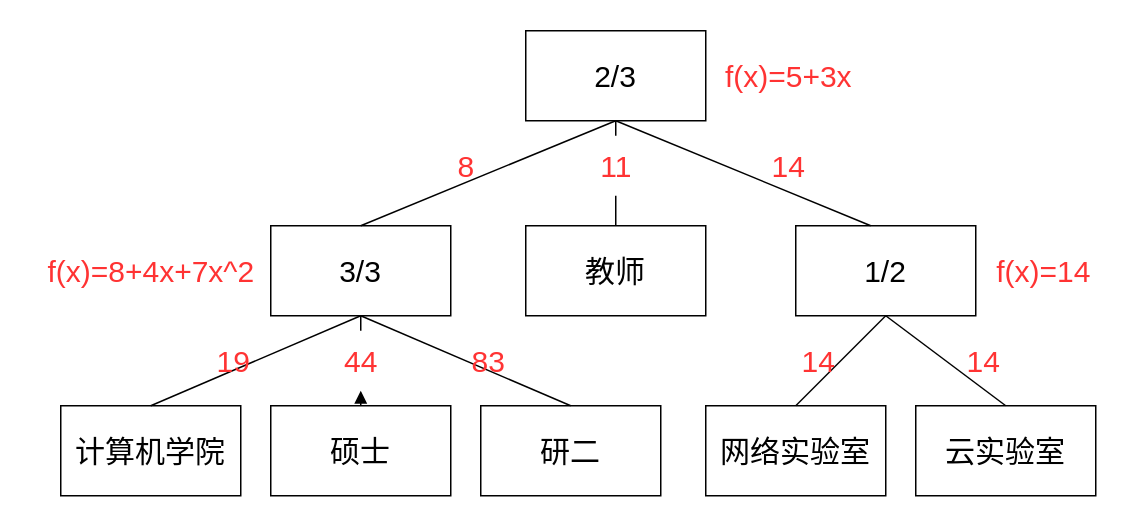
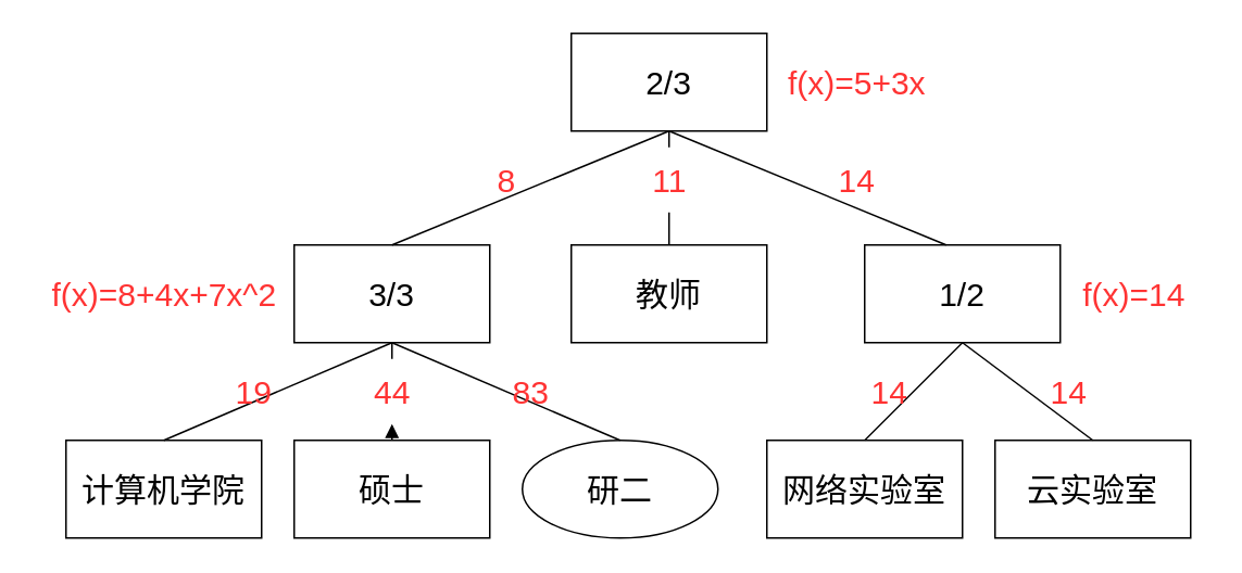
  <mxCell id="0" />
  <mxCell id="1" parent="0" />
  <mxCell id="2" value="2/3" style="rounded=0;whiteSpace=wrap;html=1;fontSize=20;" vertex="1" parent="1"><mxGeometry x="350" y="20" width="120" height="60" as="geometry" /></mxCell>
  <mxCell id="3" value="3/3" style="rounded=0;whiteSpace=wrap;html=1;fontSize=20;" vertex="1" parent="1"><mxGeometry x="180" y="150" width="120" height="60" as="geometry" /></mxCell>
  <mxCell id="4" value="教师" style="rounded=0;whiteSpace=wrap;html=1;fontSize=20;" vertex="1" parent="1"><mxGeometry x="350" y="150" width="120" height="60" as="geometry" /></mxCell>
  <mxCell id="5" value="1/2" style="rounded=0;whiteSpace=wrap;html=1;fontSize=20;" vertex="1" parent="1"><mxGeometry x="530" y="150" width="120" height="60" as="geometry" /></mxCell>
  <mxCell id="6" value="计算机学院" style="rounded=0;whiteSpace=wrap;html=1;fontSize=20;" vertex="1" parent="1"><mxGeometry x="40" y="270" width="120" height="60" as="geometry" /></mxCell>
  <mxCell id="7" value="硕士" style="rounded=0;whiteSpace=wrap;html=1;fontSize=20;" vertex="1" parent="1"><mxGeometry x="180" y="270" width="120" height="60" as="geometry" /></mxCell>
- <mxCell id="8" value="研二" style="rounded=0;whiteSpace=wrap;html=1;fontSize=20;" vertex="1" parent="1"><mxGeometry x="320" y="270" width="120" height="60" as="geometry" /></mxCell>
+ <mxCell id="8" value="研二" style="ellipse;whiteSpace=wrap;html=1;fontSize=20;" vertex="1" parent="1"><mxGeometry x="320" y="270" width="120" height="60" as="geometry" /></mxCell>
  <mxCell id="9" value="网络实验室" style="rounded=0;whiteSpace=wrap;html=1;fontSize=20;" vertex="1" parent="1"><mxGeometry x="470" y="270" width="120" height="60" as="geometry" /></mxCell>
  <mxCell id="10" value="云实验室" style="rounded=0;whiteSpace=wrap;html=1;fontSize=20;" vertex="1" parent="1"><mxGeometry x="610" y="270" width="120" height="60" as="geometry" /></mxCell>
  <mxCell id="11" value="" style="endArrow=none;html=1;rounded=0;entryX=0.5;entryY=1;entryDx=0;entryDy=0;exitX=0.5;exitY=0;exitDx=0;exitDy=0;" edge="1" parent="1" source="3" target="2"><mxGeometry width="50" height="50" relative="1" as="geometry"><mxPoint x="340" y="180" as="sourcePoint" /><mxPoint x="390" y="130" as="targetPoint" /><Array as="points" /></mxGeometry></mxCell>
  <mxCell id="12" value="" style="endArrow=none;html=1;rounded=0;exitX=0.5;exitY=0;exitDx=0;exitDy=0;startArrow=none;" edge="1" parent="1" source="24"><mxGeometry width="50" height="50" relative="1" as="geometry"><mxPoint x="360" y="130" as="sourcePoint" /><mxPoint x="410" y="80" as="targetPoint" /></mxGeometry></mxCell>
  <mxCell id="13" value="" style="endArrow=none;html=1;rounded=0;" edge="1" parent="1"><mxGeometry width="50" height="50" relative="1" as="geometry"><mxPoint x="580" y="150" as="sourcePoint" /><mxPoint x="410" y="80" as="targetPoint" /></mxGeometry></mxCell>
  <mxCell id="14" value="" style="endArrow=none;html=1;rounded=0;exitX=0.5;exitY=0;exitDx=0;exitDy=0;entryX=0.5;entryY=1;entryDx=0;entryDy=0;" edge="1" parent="1" source="6" target="3"><mxGeometry width="50" height="50" relative="1" as="geometry"><mxPoint x="130" y="260" as="sourcePoint" /><mxPoint x="180" y="210" as="targetPoint" /></mxGeometry></mxCell>
  <mxCell id="15" value="" style="endArrow=none;html=1;rounded=0;exitX=0.5;exitY=0;exitDx=0;exitDy=0;entryX=0.5;entryY=1;entryDx=0;entryDy=0;startArrow=none;" edge="1" parent="1" source="27" target="3"><mxGeometry width="50" height="50" relative="1" as="geometry"><mxPoint x="340" y="180" as="sourcePoint" /><mxPoint x="230" y="220" as="targetPoint" /></mxGeometry></mxCell>
  <mxCell id="16" value="" style="endArrow=none;html=1;rounded=0;entryX=0.5;entryY=1;entryDx=0;entryDy=0;exitX=0.5;exitY=0;exitDx=0;exitDy=0;" edge="1" parent="1" source="8" target="3"><mxGeometry width="50" height="50" relative="1" as="geometry"><mxPoint x="340" y="180" as="sourcePoint" /><mxPoint x="390" y="130" as="targetPoint" /></mxGeometry></mxCell>
  <mxCell id="17" value="" style="endArrow=none;html=1;rounded=0;entryX=0.5;entryY=1;entryDx=0;entryDy=0;exitX=0.5;exitY=0;exitDx=0;exitDy=0;" edge="1" parent="1" source="9" target="5"><mxGeometry width="50" height="50" relative="1" as="geometry"><mxPoint x="340" y="180" as="sourcePoint" /><mxPoint x="390" y="130" as="targetPoint" /></mxGeometry></mxCell>
  <mxCell id="18" value="" style="endArrow=none;html=1;rounded=0;exitX=0.5;exitY=0;exitDx=0;exitDy=0;" edge="1" parent="1" source="10"><mxGeometry width="50" height="50" relative="1" as="geometry"><mxPoint x="340" y="180" as="sourcePoint" /><mxPoint x="590" y="210" as="targetPoint" /></mxGeometry></mxCell>
  <mxCell id="19" value="&lt;font color=&quot;#ff3333&quot;&gt;f(x)=5+3x&lt;/font&gt;" style="text;html=1;align=center;verticalAlign=middle;resizable=0;points=[];autosize=1;strokeColor=none;fillColor=none;fontSize=20;" vertex="1" parent="1"><mxGeometry x="470" y="30" width="110" height="40" as="geometry" /></mxCell>
  <mxCell id="20" value="f(x)=8+4x+7x^2" style="text;html=1;align=center;verticalAlign=middle;resizable=0;points=[];autosize=1;strokeColor=none;fillColor=none;fontSize=20;fontColor=#FF3333;" vertex="1" parent="1"><mxGeometry x="20" y="160" width="160" height="40" as="geometry" /></mxCell>
  <mxCell id="21" value="f(x)=14" style="text;html=1;align=center;verticalAlign=middle;resizable=0;points=[];autosize=1;strokeColor=none;fillColor=none;fontSize=20;fontColor=#FF3333;" vertex="1" parent="1"><mxGeometry x="650" y="160" width="90" height="40" as="geometry" /></mxCell>
  <mxCell id="22" value="8" style="text;html=1;align=center;verticalAlign=middle;resizable=0;points=[];autosize=1;strokeColor=none;fillColor=none;fontSize=20;fontColor=#FF3333;" vertex="1" parent="1"><mxGeometry x="295" y="90" width="30" height="40" as="geometry" /></mxCell>
  <mxCell id="23" value="14" style="text;html=1;align=center;verticalAlign=middle;resizable=0;points=[];autosize=1;strokeColor=none;fillColor=none;fontSize=20;fontColor=#FF3333;" vertex="1" parent="1"><mxGeometry x="500" y="90" width="50" height="40" as="geometry" /></mxCell>
  <mxCell id="24" value="11" style="text;html=1;align=center;verticalAlign=middle;resizable=0;points=[];autosize=1;strokeColor=none;fillColor=none;fontSize=20;fontColor=#FF3333;" vertex="1" parent="1"><mxGeometry x="390" y="90" width="40" height="40" as="geometry" /></mxCell>
  <mxCell id="25" value="" style="endArrow=none;html=1;rounded=0;exitX=0.5;exitY=0;exitDx=0;exitDy=0;" edge="1" parent="1" source="4" target="24"><mxGeometry width="50" height="50" relative="1" as="geometry"><mxPoint x="410" y="150" as="sourcePoint" /><mxPoint x="410" y="80" as="targetPoint" /></mxGeometry></mxCell>
  <mxCell id="26" value="19" style="text;html=1;align=center;verticalAlign=middle;resizable=0;points=[];autosize=1;strokeColor=none;fillColor=none;fontSize=20;fontColor=#FF3333;" vertex="1" parent="1"><mxGeometry x="130" y="220" width="50" height="40" as="geometry" /></mxCell>
  <mxCell id="27" value="44" style="text;html=1;align=center;verticalAlign=middle;resizable=0;points=[];autosize=1;strokeColor=none;fillColor=none;fontSize=20;fontColor=#FF3333;" vertex="1" parent="1"><mxGeometry x="215" y="220" width="50" height="40" as="geometry" /></mxCell>
  <mxCell id="28" value="" style="endArrow=block;html=1;rounded=0;exitX=0.5;exitY=0;exitDx=0;exitDy=0;entryX=0.5;entryY=1;entryDx=0;entryDy=0;" edge="1" parent="1" source="7" target="27"><mxGeometry width="50" height="50" relative="1" as="geometry"><mxPoint x="240" y="270" as="sourcePoint" /><mxPoint x="240" y="210" as="targetPoint" /></mxGeometry></mxCell>
  <mxCell id="29" value="83" style="text;html=1;align=center;verticalAlign=middle;resizable=0;points=[];autosize=1;strokeColor=none;fillColor=none;fontSize=20;fontColor=#FF3333;" vertex="1" parent="1"><mxGeometry x="300" y="220" width="50" height="40" as="geometry" /></mxCell>
  <mxCell id="30" value="14" style="text;html=1;align=center;verticalAlign=middle;resizable=0;points=[];autosize=1;strokeColor=none;fillColor=none;fontSize=20;fontColor=#FF3333;" vertex="1" parent="1"><mxGeometry x="520" y="220" width="50" height="40" as="geometry" /></mxCell>
  <mxCell id="31" value="14" style="text;html=1;align=center;verticalAlign=middle;resizable=0;points=[];autosize=1;strokeColor=none;fillColor=none;fontSize=20;fontColor=#FF3333;" vertex="1" parent="1"><mxGeometry x="630" y="220" width="50" height="40" as="geometry" /></mxCell>
